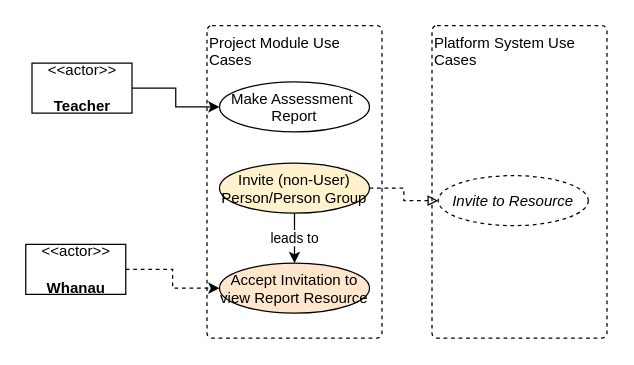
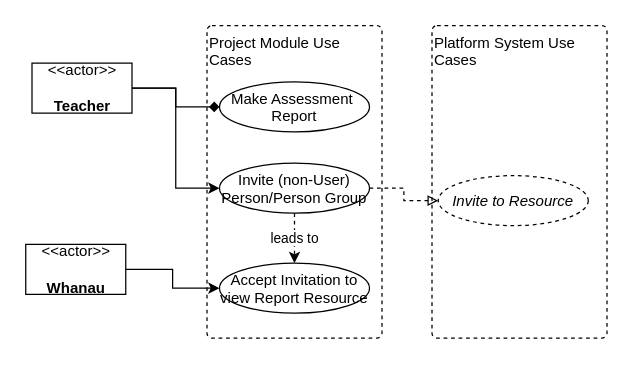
  <mxCell id="0" />
  <mxCell id="1" parent="0" />
  <mxCell id="2" value="Platform System Use Cases" style="rounded=1;whiteSpace=wrap;html=1;recursiveResize=0;container=1;collapsible=0;dashed=1;arcSize=8;absoluteArcSize=1;align=left;verticalAlign=top;" vertex="1" parent="1"><mxGeometry x="345" y="20" width="140" height="250" as="geometry" /></mxCell>
  <mxCell id="3" value="Invite to Resource" style="ellipse;fontStyle=2;dashed=1;" vertex="1" parent="2"><mxGeometry x="5" y="120" width="120" height="40" as="geometry" /></mxCell>
  <mxCell id="4" value="Project Module Use Cases" style="rounded=1;whiteSpace=wrap;html=1;recursiveResize=0;container=1;collapsible=0;dashed=1;arcSize=8;absoluteArcSize=1;align=left;verticalAlign=top;" vertex="1" parent="1"><mxGeometry x="165" y="20" width="140" height="250" as="geometry" /></mxCell>
- <mxCell id="5" value="leads to" style="edgeStyle=orthogonalEdgeStyle;rounded=0;orthogonalLoop=1;jettySize=auto;html=1;endArrow=classic;endFill=1;" edge="1" parent="4" source="6" target="8"><mxGeometry relative="1" as="geometry" /></mxCell>
- <mxCell id="6" value="Invite (non-User)&#10;Person/Person Group" style="ellipse;fillColor=#fff2cc;" vertex="1" parent="4"><mxGeometry x="10" y="110" width="120" height="40" as="geometry" /></mxCell>
+ <mxCell id="5" value="leads to" style="edgeStyle=orthogonalEdgeStyle;rounded=0;orthogonalLoop=1;jettySize=auto;html=1;endArrow=classic;endFill=1;dashed=1;" edge="1" parent="4" source="6" target="8"><mxGeometry relative="1" as="geometry" /></mxCell>
+ <mxCell id="6" value="Invite (non-User)&#10;Person/Person Group" style="ellipse;" vertex="1" parent="4"><mxGeometry x="10" y="110" width="120" height="40" as="geometry" /></mxCell>
  <mxCell id="7" value="Make Assessment &#10;Report" style="ellipse;" vertex="1" parent="4"><mxGeometry x="10" y="45" width="120" height="40" as="geometry" /></mxCell>
- <mxCell id="8" value="Accept Invitation to &#10;view Report Resource" style="ellipse;fillColor=#ffe6cc;" vertex="1" parent="4"><mxGeometry x="10" y="190" width="120" height="40" as="geometry" /></mxCell>
- <mxCell id="9" style="edgeStyle=orthogonalEdgeStyle;rounded=0;orthogonalLoop=1;jettySize=auto;html=1;entryX=0;entryY=0.5;entryDx=0;entryDy=0;endArrow=classic;endFill=1;" edge="1" parent="1" source="11" target="7"><mxGeometry relative="1" as="geometry" /></mxCell>
+ <mxCell id="8" value="Accept Invitation to &#10;view Report Resource" style="ellipse;" vertex="1" parent="4"><mxGeometry x="10" y="190" width="120" height="40" as="geometry" /></mxCell>
+ <mxCell id="9" style="edgeStyle=orthogonalEdgeStyle;rounded=0;orthogonalLoop=1;jettySize=auto;html=1;entryX=0;entryY=0.5;entryDx=0;entryDy=0;endArrow=diamond;endFill=1;" edge="1" parent="1" source="11" target="7"><mxGeometry relative="1" as="geometry" /></mxCell>
+ <mxCell id="10" style="edgeStyle=orthogonalEdgeStyle;rounded=0;orthogonalLoop=1;jettySize=auto;html=1;entryX=0;entryY=0.5;entryDx=0;entryDy=0;endArrow=classic;endFill=1;" edge="1" parent="1" source="11" target="6"><mxGeometry relative="1" as="geometry" /></mxCell>
  <mxCell id="11" value="&amp;lt;&amp;lt;actor&amp;gt;&amp;gt;&lt;br&gt;&lt;br&gt;&lt;b&gt;Teacher&lt;/b&gt;" style="text;html=1;align=center;verticalAlign=middle;dashed=0;fillColor=#ffffff;strokeColor=#000000;" vertex="1" parent="1"><mxGeometry x="25" y="50" width="80" height="40" as="geometry" /></mxCell>
- <mxCell id="12" style="edgeStyle=orthogonalEdgeStyle;rounded=0;orthogonalLoop=1;jettySize=auto;html=1;entryX=0;entryY=0.5;entryDx=0;entryDy=0;endArrow=classic;endFill=1;dashed=1;" edge="1" parent="1" source="13" target="8"><mxGeometry relative="1" as="geometry" /></mxCell>
+ <mxCell id="12" style="edgeStyle=orthogonalEdgeStyle;rounded=0;orthogonalLoop=1;jettySize=auto;html=1;entryX=0;entryY=0.5;entryDx=0;entryDy=0;endArrow=classic;endFill=1;" edge="1" parent="1" source="13" target="8"><mxGeometry relative="1" as="geometry" /></mxCell>
  <mxCell id="13" value="&amp;lt;&amp;lt;actor&amp;gt;&amp;gt;&lt;br&gt;&lt;br&gt;&lt;b&gt;Whanau&lt;/b&gt;" style="text;html=1;align=center;verticalAlign=middle;dashed=0;fillColor=#ffffff;strokeColor=#000000;" vertex="1" parent="1"><mxGeometry x="20" y="195" width="80" height="40" as="geometry" /></mxCell>
  <mxCell id="14" style="edgeStyle=orthogonalEdgeStyle;rounded=0;orthogonalLoop=1;jettySize=auto;html=1;entryX=0;entryY=0.5;entryDx=0;entryDy=0;endArrow=block;endFill=0;dashed=1;" edge="1" parent="1" source="6" target="3"><mxGeometry relative="1" as="geometry" /></mxCell>
